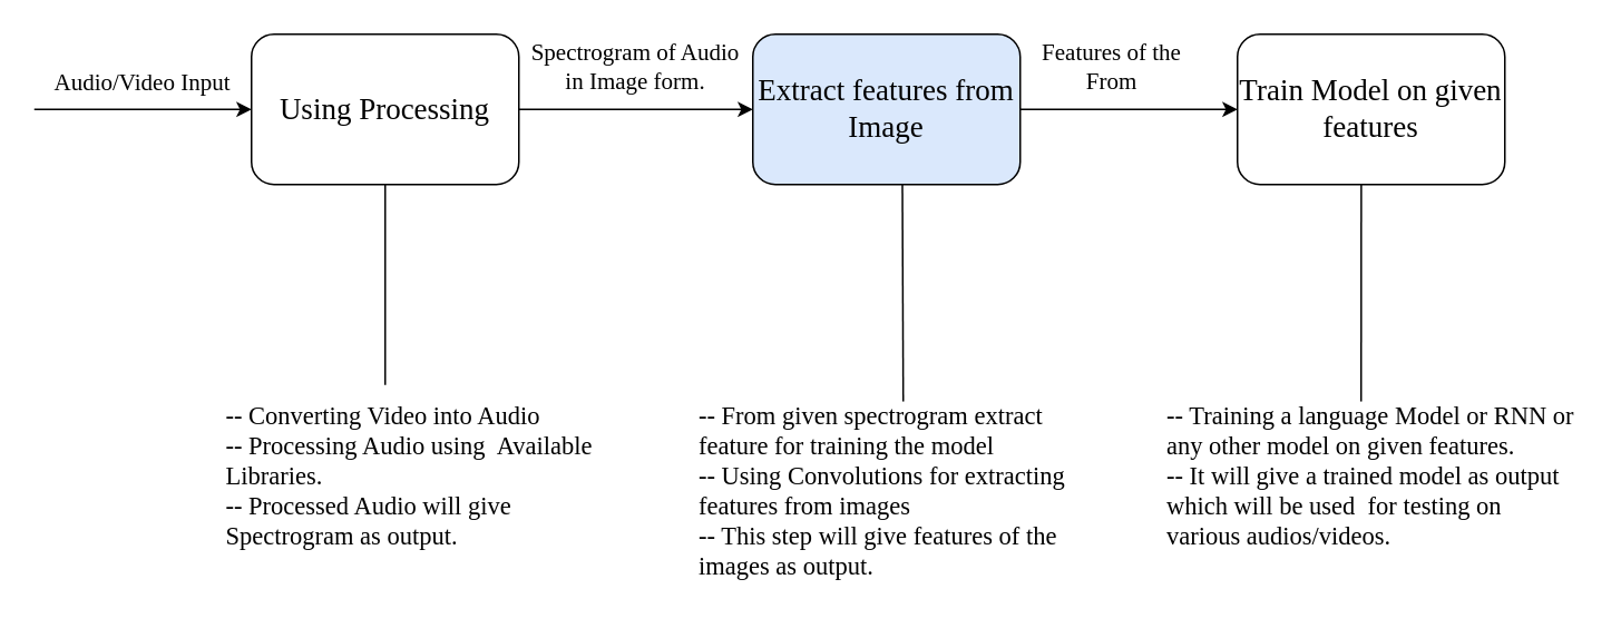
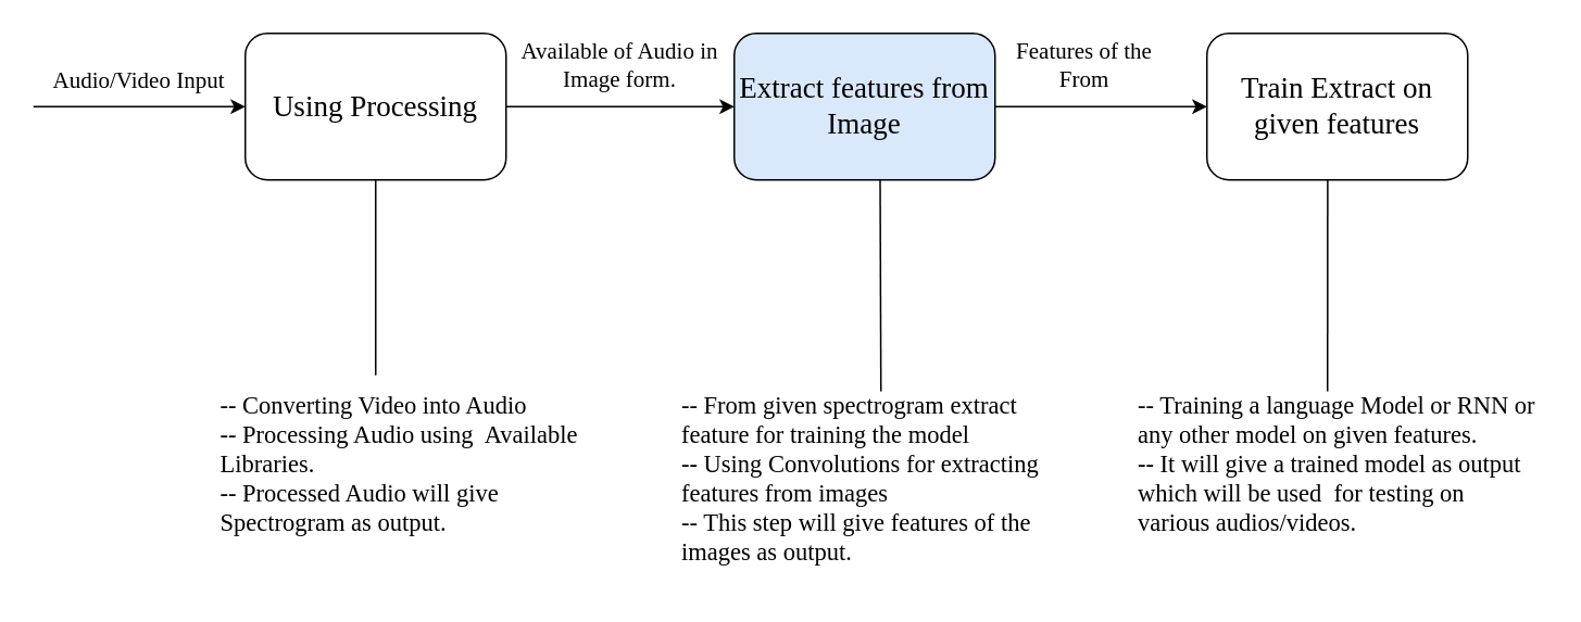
  <mxCell id="0" />
  <mxCell id="1" parent="0" />
  <mxCell id="2" value="&lt;font face=&quot;Comic Sans MS&quot; style=&quot;font-size: 18px&quot;&gt;Using Processing&lt;/font&gt;" style="rounded=1;whiteSpace=wrap;html=1;" vertex="1" parent="1"><mxGeometry x="150" y="20" width="160" height="90" as="geometry" /></mxCell>
  <mxCell id="3" value="" style="endArrow=classic;html=1;entryX=0;entryY=0.5;entryDx=0;entryDy=0;" edge="1" parent="1" target="2"><mxGeometry width="50" height="50" relative="1" as="geometry"><mxPoint x="20" y="65" as="sourcePoint" /><mxPoint x="90" y="30" as="targetPoint" /></mxGeometry></mxCell>
  <mxCell id="4" value="&lt;font face=&quot;Comic Sans MS&quot; style=&quot;font-size: 14px&quot;&gt;Audio/Video Input&lt;/font&gt;" style="text;html=1;strokeColor=none;fillColor=none;align=center;verticalAlign=middle;whiteSpace=wrap;rounded=0;" vertex="1" parent="1"><mxGeometry x="20" y="40" width="130" height="20" as="geometry" /></mxCell>
  <mxCell id="5" value="" style="endArrow=none;html=1;" edge="1" parent="1"><mxGeometry width="50" height="50" relative="1" as="geometry"><mxPoint x="230" y="230" as="sourcePoint" /><mxPoint x="230" y="110" as="targetPoint" /></mxGeometry></mxCell>
  <mxCell id="6" value="&lt;h1 style=&quot;font-size: 15px&quot;&gt;&lt;div&gt;&lt;span style=&quot;font-weight: 400&quot;&gt;&lt;font face=&quot;Comic Sans MS&quot; style=&quot;font-size: 15px&quot;&gt;-- Converting Video into Audio&lt;/font&gt;&lt;/span&gt;&lt;/div&gt;&lt;font face=&quot;Comic Sans MS&quot; style=&quot;font-size: 15px&quot;&gt;&lt;span style=&quot;font-weight: 400&quot;&gt;&lt;div&gt;&lt;span&gt;-- Processing Audio using&amp;nbsp; Available Libraries.&lt;/span&gt;&lt;/div&gt;&lt;/span&gt;&lt;span style=&quot;font-weight: 400&quot;&gt;&lt;div&gt;&lt;span&gt;-- Processed Audio will give Spectrogram as output.&amp;nbsp;&lt;/span&gt;&lt;/div&gt;&lt;/span&gt;&lt;/font&gt;&lt;/h1&gt;" style="text;html=1;strokeColor=none;fillColor=#ffffff;spacing=5;spacingTop=-20;whiteSpace=wrap;overflow=hidden;rounded=0;align=left;" vertex="1" parent="1"><mxGeometry x="130" y="240" width="255" height="120" as="geometry" /></mxCell>
  <mxCell id="7" value="" style="endArrow=classic;html=1;exitX=1;exitY=0.5;exitDx=0;exitDy=0;" edge="1" parent="1" source="2"><mxGeometry width="50" height="50" relative="1" as="geometry"><mxPoint x="310" y="64.5" as="sourcePoint" /><mxPoint x="450" y="65" as="targetPoint" /></mxGeometry></mxCell>
- <mxCell id="8" value="&lt;font face=&quot;Comic Sans MS&quot;&gt;&lt;span style=&quot;font-size: 14px&quot;&gt;Spectrogram of Audio in Image form.&lt;/span&gt;&lt;/font&gt;" style="text;html=1;strokeColor=none;fillColor=none;align=center;verticalAlign=middle;whiteSpace=wrap;rounded=0;" vertex="1" parent="1"><mxGeometry x="310" y="20" width="140" height="40" as="geometry" /></mxCell>
+ <mxCell id="8" value="&lt;font face=&quot;Comic Sans MS&quot;&gt;&lt;span style=&quot;font-size: 14px&quot;&gt;Available of Audio in Image form.&lt;/span&gt;&lt;/font&gt;" style="text;html=1;strokeColor=none;fillColor=none;align=center;verticalAlign=middle;whiteSpace=wrap;rounded=0;" vertex="1" parent="1"><mxGeometry x="310" y="20" width="140" height="40" as="geometry" /></mxCell>
  <mxCell id="9" value="&lt;font face=&quot;Comic Sans MS&quot; style=&quot;font-size: 18px&quot;&gt;Extract features from Image&lt;/font&gt;" style="rounded=1;whiteSpace=wrap;html=1;fillColor=#dae8fc;" vertex="1" parent="1"><mxGeometry x="450" y="20" width="160" height="90" as="geometry" /></mxCell>
  <mxCell id="10" value="" style="endArrow=none;html=1;exitX=0.5;exitY=0;exitDx=0;exitDy=0;" edge="1" parent="1" source="11"><mxGeometry width="50" height="50" relative="1" as="geometry"><mxPoint x="539.5" y="230" as="sourcePoint" /><mxPoint x="539.5" y="110" as="targetPoint" /></mxGeometry></mxCell>
  <mxCell id="11" value="&lt;h1 style=&quot;font-size: 15px&quot;&gt;&lt;div&gt;&lt;font face=&quot;Comic Sans MS&quot; style=&quot;font-size: 15px&quot;&gt;&lt;span style=&quot;font-weight: 400&quot;&gt;-- From given spectrogram extract feature&amp;nbsp;for training the model&lt;/span&gt;&lt;/font&gt;&lt;/div&gt;&lt;font face=&quot;Comic Sans MS&quot; style=&quot;font-size: 15px&quot;&gt;&lt;span style=&quot;font-weight: 400&quot;&gt;&lt;div&gt;&lt;span&gt;-- Using Convolutions for extracting features from images&lt;/span&gt;&lt;/div&gt;&lt;div&gt;&lt;span&gt;-- This step will give features of the images as output.&lt;/span&gt;&lt;/div&gt;&lt;/span&gt;&lt;/font&gt;&lt;/h1&gt;" style="text;html=1;strokeColor=none;fillColor=#ffffff;spacing=5;spacingTop=-20;whiteSpace=wrap;overflow=hidden;rounded=0;align=left;" vertex="1" parent="1"><mxGeometry x="412.5" y="240" width="255" height="120" as="geometry" /></mxCell>
- <mxCell id="12" value="&lt;font face=&quot;Comic Sans MS&quot; style=&quot;font-size: 18px&quot;&gt;Train Model on given features&lt;/font&gt;" style="rounded=1;whiteSpace=wrap;html=1;" vertex="1" parent="1"><mxGeometry x="740" y="20" width="160" height="90" as="geometry" /></mxCell>
+ <mxCell id="12" value="&lt;font face=&quot;Comic Sans MS&quot; style=&quot;font-size: 18px&quot;&gt;Train Extract on given features&lt;/font&gt;" style="rounded=1;whiteSpace=wrap;html=1;" vertex="1" parent="1"><mxGeometry x="740" y="20" width="160" height="90" as="geometry" /></mxCell>
  <mxCell id="13" value="" style="endArrow=classic;html=1;exitX=1;exitY=0.5;exitDx=0;exitDy=0;" edge="1" parent="1" source="9"><mxGeometry width="50" height="50" relative="1" as="geometry"><mxPoint x="620" y="64.5" as="sourcePoint" /><mxPoint x="740" y="65" as="targetPoint" /></mxGeometry></mxCell>
  <mxCell id="14" value="&lt;font face=&quot;Comic Sans MS&quot; style=&quot;font-size: 14px&quot;&gt;Features of the From&lt;/font&gt;" style="text;html=1;strokeColor=none;fillColor=none;align=center;verticalAlign=middle;whiteSpace=wrap;rounded=0;" vertex="1" parent="1"><mxGeometry x="610" y="20" width="110" height="40" as="geometry" /></mxCell>
  <mxCell id="15" value="" style="endArrow=none;html=1;entryX=0.463;entryY=1;entryDx=0;entryDy=0;entryPerimeter=0;" edge="1" parent="1" target="12"><mxGeometry width="50" height="50" relative="1" as="geometry"><mxPoint x="814" y="240" as="sourcePoint" /><mxPoint x="819.5" y="130" as="targetPoint" /></mxGeometry></mxCell>
  <mxCell id="16" value="&lt;h1 style=&quot;font-size: 15px&quot;&gt;&lt;div&gt;&lt;font face=&quot;Comic Sans MS&quot;&gt;&lt;span style=&quot;font-weight: 400&quot;&gt;-- Training a language Model or RNN or any other model on given features.&lt;/span&gt;&lt;/font&gt;&lt;/div&gt;&lt;div&gt;&lt;font face=&quot;Comic Sans MS&quot;&gt;&lt;span style=&quot;font-weight: 400&quot;&gt;-- It will give a trained model as output which will be used&amp;nbsp; for testing on various audios/videos.&lt;/span&gt;&lt;/font&gt;&lt;/div&gt;&lt;/h1&gt;" style="text;html=1;strokeColor=none;fillColor=#ffffff;spacing=5;spacingTop=-20;whiteSpace=wrap;overflow=hidden;rounded=0;align=left;" vertex="1" parent="1"><mxGeometry x="692.5" y="240" width="255" height="120" as="geometry" /></mxCell>
